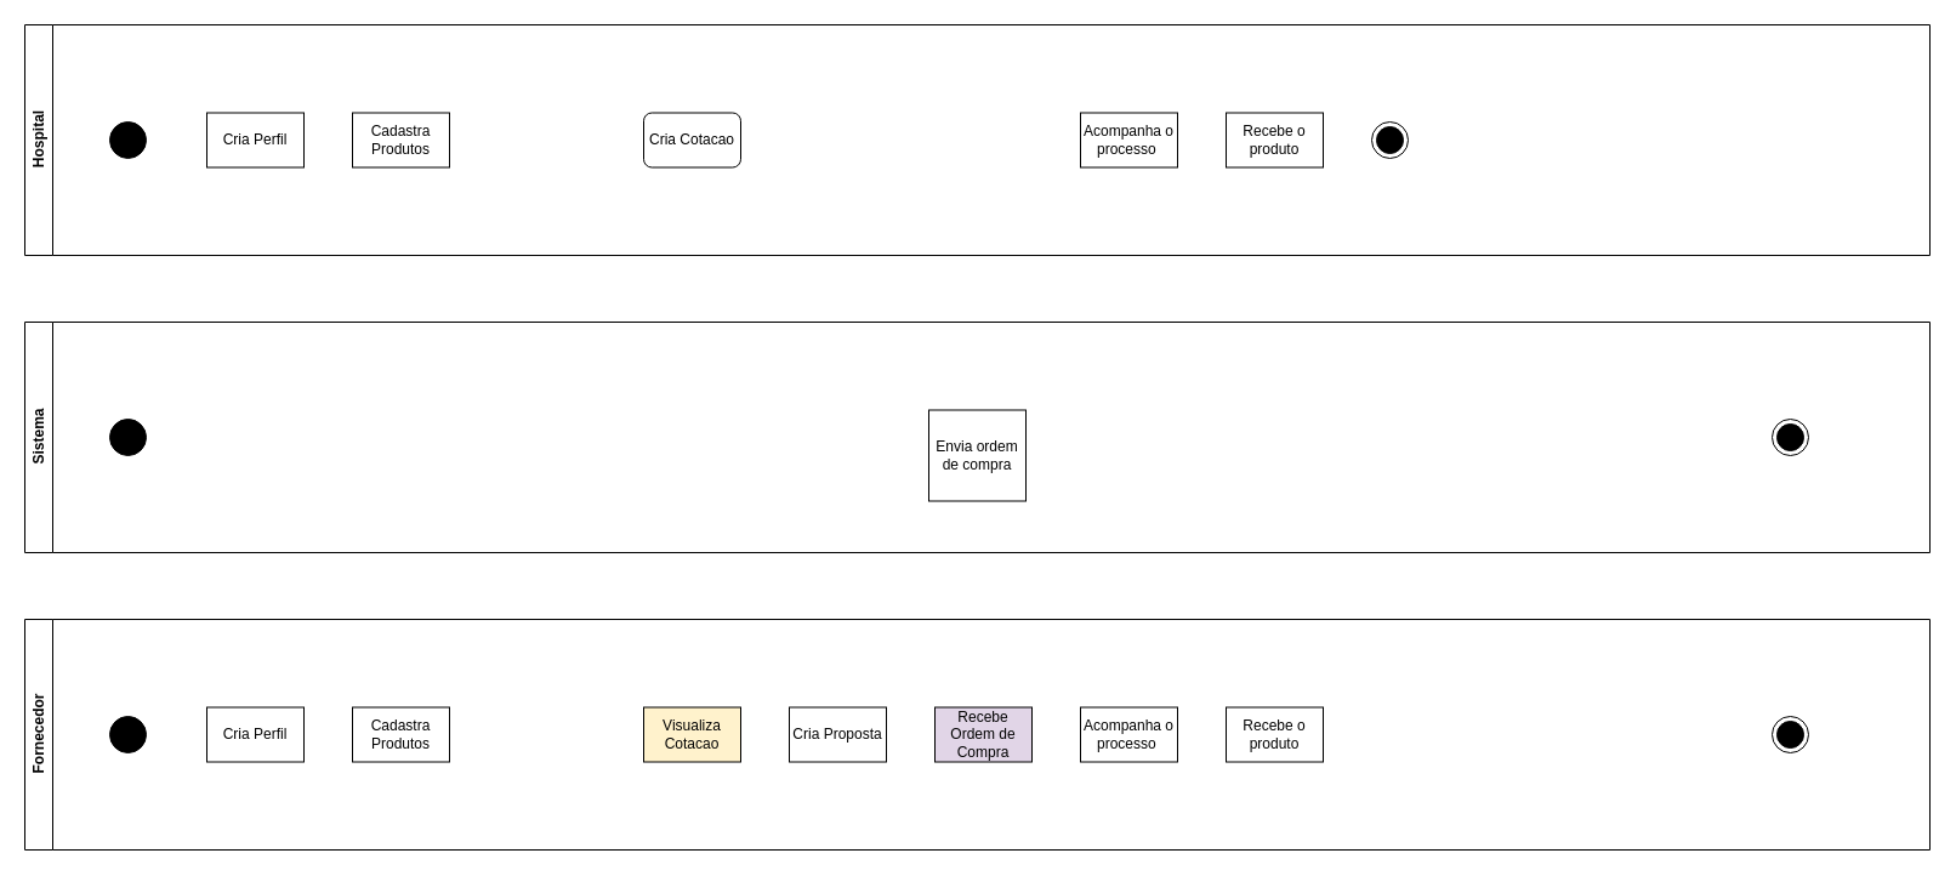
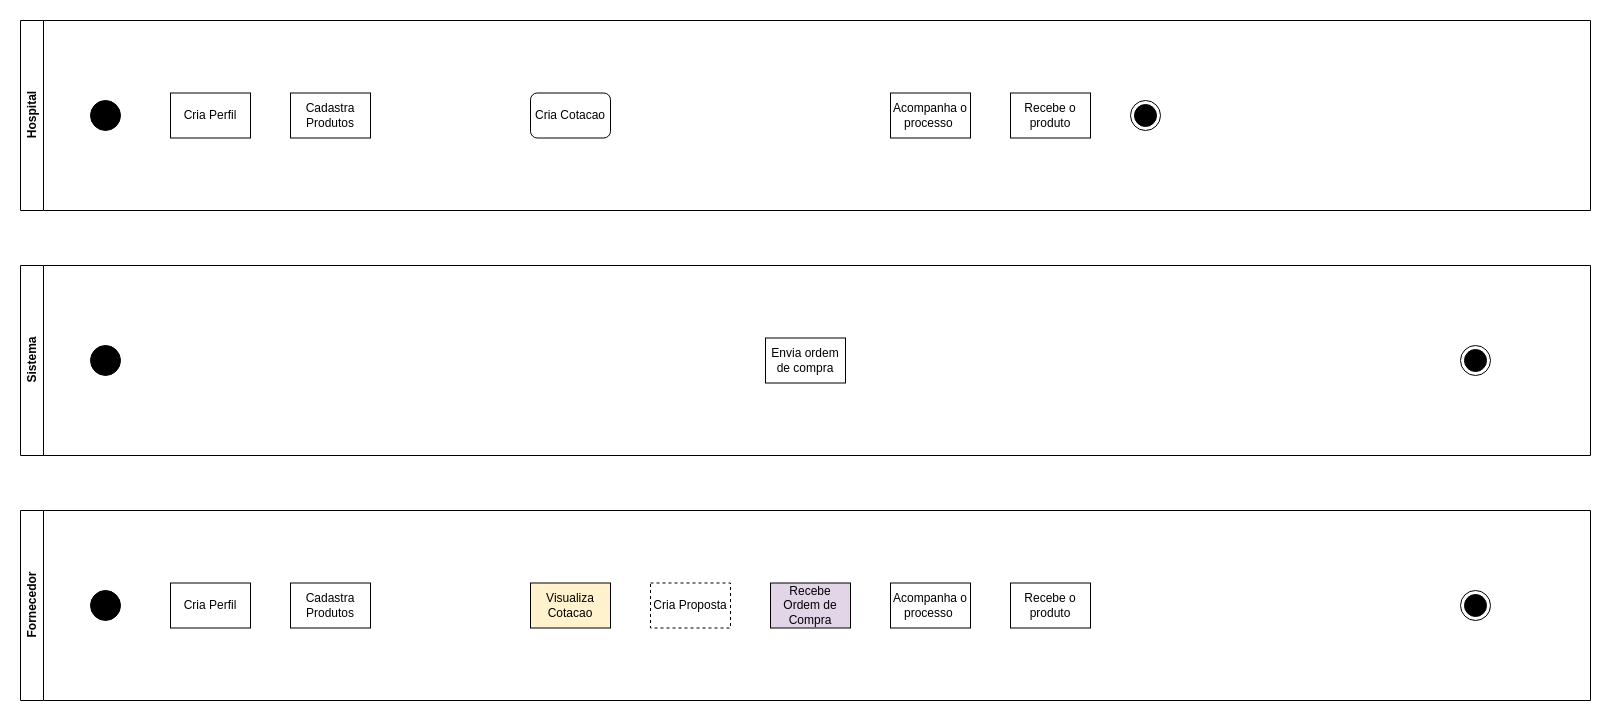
  <mxCell id="0" />
  <mxCell id="1" parent="0" />
  <mxCell id="2" value="Hospital" style="swimlane;horizontal=0;whiteSpace=wrap;html=1;" vertex="1" parent="1"><mxGeometry x="20" y="20" width="1570" height="190" as="geometry" /></mxCell>
  <mxCell id="3" value="Cria Perfil" style="rounded=0;whiteSpace=wrap;html=1;" vertex="1" parent="2"><mxGeometry x="150" y="72.5" width="80" height="45" as="geometry" /></mxCell>
  <mxCell id="4" value="Cadastra Produtos" style="rounded=0;whiteSpace=wrap;html=1;" vertex="1" parent="2"><mxGeometry x="270" y="72.5" width="80" height="45" as="geometry" /></mxCell>
  <mxCell id="5" value="Cria Cotacao" style="whiteSpace=wrap;html=1;rounded=1;" vertex="1" parent="2"><mxGeometry x="510" y="72.5" width="80" height="45" as="geometry" /></mxCell>
  <mxCell id="6" value="Acompanha o processo&amp;nbsp;" style="rounded=0;whiteSpace=wrap;html=1;" vertex="1" parent="2"><mxGeometry x="870" y="72.5" width="80" height="45" as="geometry" /></mxCell>
  <mxCell id="7" value="Recebe o produto" style="rounded=0;whiteSpace=wrap;html=1;" vertex="1" parent="2"><mxGeometry x="990" y="72.5" width="80" height="45" as="geometry" /></mxCell>
  <mxCell id="8" value="" style="ellipse;fillColor=strokeColor;html=1;" vertex="1" parent="2"><mxGeometry x="70" y="80" width="30" height="30" as="geometry" /></mxCell>
  <mxCell id="9" value="" style="ellipse;html=1;shape=endState;fillColor=strokeColor;" vertex="1" parent="2"><mxGeometry x="1110" y="80" width="30" height="30" as="geometry" /></mxCell>
  <mxCell id="10" value="Sistema" style="swimlane;horizontal=0;whiteSpace=wrap;html=1;" vertex="1" parent="1"><mxGeometry x="20" y="265" width="1570" height="190" as="geometry" /></mxCell>
  <mxCell id="11" value="" style="ellipse;fillColor=strokeColor;html=1;" vertex="1" parent="10"><mxGeometry x="70" y="80" width="30" height="30" as="geometry" /></mxCell>
  <mxCell id="12" value="" style="ellipse;html=1;shape=endState;fillColor=strokeColor;" vertex="1" parent="10"><mxGeometry x="1440" y="80" width="30" height="30" as="geometry" /></mxCell>
- <mxCell id="13" value="Envia ordem de compra" style="rounded=0;whiteSpace=wrap;html=1;" vertex="1" parent="10"><mxGeometry x="745" y="72.5" width="80" height="75" as="geometry" /></mxCell>
+ <mxCell id="13" value="Envia ordem de compra" style="rounded=0;whiteSpace=wrap;html=1;" vertex="1" parent="10"><mxGeometry x="745" y="72.5" width="80" height="45" as="geometry" /></mxCell>
  <mxCell id="14" value="Fornecedor" style="swimlane;horizontal=0;whiteSpace=wrap;html=1;startSize=23;" vertex="1" parent="1"><mxGeometry x="20" y="510" width="1570" height="190" as="geometry" /></mxCell>
  <mxCell id="15" value="" style="ellipse;fillColor=strokeColor;html=1;" vertex="1" parent="14"><mxGeometry x="70" y="80" width="30" height="30" as="geometry" /></mxCell>
  <mxCell id="16" value="" style="ellipse;html=1;shape=endState;fillColor=strokeColor;" vertex="1" parent="14"><mxGeometry x="1440" y="80" width="30" height="30" as="geometry" /></mxCell>
  <mxCell id="17" value="Cria Perfil" style="rounded=0;whiteSpace=wrap;html=1;" vertex="1" parent="14"><mxGeometry x="150" y="72.5" width="80" height="45" as="geometry" /></mxCell>
  <mxCell id="18" value="Cadastra Produtos" style="rounded=0;whiteSpace=wrap;html=1;" vertex="1" parent="14"><mxGeometry x="270" y="72.5" width="80" height="45" as="geometry" /></mxCell>
  <mxCell id="19" value="Visualiza Cotacao" style="rounded=0;whiteSpace=wrap;html=1;fillColor=#fff2cc;" vertex="1" parent="14"><mxGeometry x="510" y="72.5" width="80" height="45" as="geometry" /></mxCell>
- <mxCell id="20" value="Cria Proposta" style="rounded=0;whiteSpace=wrap;html=1;" vertex="1" parent="14"><mxGeometry x="630" y="72.5" width="80" height="45" as="geometry" /></mxCell>
+ <mxCell id="20" value="Cria Proposta" style="rounded=0;whiteSpace=wrap;html=1;dashed=1;" vertex="1" parent="14"><mxGeometry x="630" y="72.5" width="80" height="45" as="geometry" /></mxCell>
  <mxCell id="21" value="Recebe Ordem de Compra" style="rounded=0;whiteSpace=wrap;html=1;fillColor=#e1d5e7;" vertex="1" parent="14"><mxGeometry x="750" y="72.5" width="80" height="45" as="geometry" /></mxCell>
  <mxCell id="22" value="Acompanha o processo&amp;nbsp;" style="rounded=0;whiteSpace=wrap;html=1;" vertex="1" parent="14"><mxGeometry x="870" y="72.5" width="80" height="45" as="geometry" /></mxCell>
  <mxCell id="23" value="Recebe o produto" style="rounded=0;whiteSpace=wrap;html=1;" vertex="1" parent="14"><mxGeometry x="990" y="72.5" width="80" height="45" as="geometry" /></mxCell>
